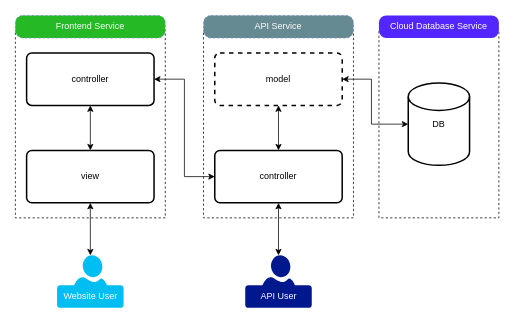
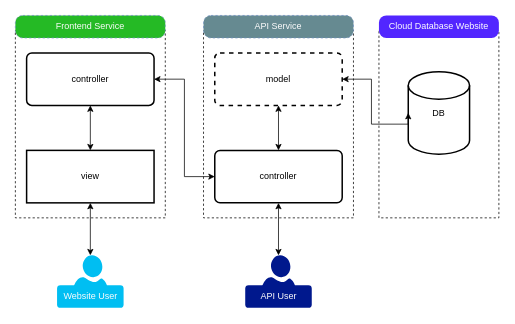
  <mxCell id="0" />
  <mxCell id="1" parent="0" />
  <mxCell id="2" value="" style="rounded=0;whiteSpace=wrap;html=1;dashed=1;" parent="1" vertex="1"><mxGeometry x="271" y="40" width="200" height="250" as="geometry" /></mxCell>
  <mxCell id="3" value="model" style="rounded=1;whiteSpace=wrap;html=1;absoluteArcSize=1;arcSize=14;strokeWidth=2;dashed=1;" parent="1" vertex="1"><mxGeometry x="286" y="70" width="170" height="70" as="geometry" /></mxCell>
  <mxCell id="4" value="controller" style="rounded=1;whiteSpace=wrap;html=1;absoluteArcSize=1;arcSize=14;strokeWidth=2;" parent="1" vertex="1"><mxGeometry x="286" y="200" width="170" height="70" as="geometry" /></mxCell>
  <mxCell id="5" value="" style="endArrow=classic;html=1;exitX=0.5;exitY=0;exitDx=0;exitDy=0;entryX=0.5;entryY=1;entryDx=0;entryDy=0;startArrow=classic;startFill=1;" parent="1" source="4" target="3" edge="1"><mxGeometry width="50" height="50" relative="1" as="geometry"><mxPoint x="225" y="245" as="sourcePoint" /><mxPoint x="296" y="245" as="targetPoint" /></mxGeometry></mxCell>
  <mxCell id="6" value="" style="endArrow=classic;html=1;exitX=0.5;exitY=0;exitDx=0;exitDy=0;entryX=0.5;entryY=1;entryDx=0;entryDy=0;exitPerimeter=0;startArrow=classic;startFill=1;" parent="1" source="7" target="4" edge="1"><mxGeometry width="50" height="50" relative="1" as="geometry"><mxPoint x="370.5" y="340" as="sourcePoint" /><mxPoint x="370.5" y="280" as="targetPoint" /></mxGeometry></mxCell>
  <mxCell id="7" value="" style="aspect=fixed;pointerEvents=1;shadow=0;dashed=0;html=1;strokeColor=none;labelPosition=center;verticalLabelPosition=bottom;verticalAlign=top;align=center;fillColor=#00188D;shape=mxgraph.azure.user" parent="1" vertex="1"><mxGeometry x="347.5" y="340" width="47" height="50" as="geometry" /></mxCell>
  <mxCell id="8" value="" style="verticalLabelPosition=bottom;html=1;verticalAlign=top;align=center;strokeColor=none;fillColor=#00BEF2;shape=mxgraph.azure.user;dashed=1;" parent="1" vertex="1"><mxGeometry x="96.25" y="340" width="47.5" height="50" as="geometry" /></mxCell>
  <mxCell id="9" value="API Service" style="text;html=1;strokeColor=#6c8ebf;align=center;verticalAlign=middle;whiteSpace=wrap;rounded=1;dashed=1;arcSize=33;fontColor=#FCFCFC;fillColor=#668A91;" parent="1" vertex="1"><mxGeometry x="271" y="20" width="200" height="30" as="geometry" /></mxCell>
  <mxCell id="10" value="" style="rounded=0;whiteSpace=wrap;html=1;dashed=1;" parent="1" vertex="1"><mxGeometry x="20" y="40" width="200" height="250" as="geometry" /></mxCell>
  <mxCell id="11" value="controller" style="rounded=1;whiteSpace=wrap;html=1;absoluteArcSize=1;arcSize=14;strokeWidth=2;" parent="1" vertex="1"><mxGeometry x="35" y="70" width="170" height="70" as="geometry" /></mxCell>
- <mxCell id="12" value="view" style="rounded=1;whiteSpace=wrap;html=1;absoluteArcSize=1;arcSize=14;strokeWidth=2;" parent="1" vertex="1"><mxGeometry x="35" y="200" width="170" height="70" as="geometry" /></mxCell>
+ <mxCell id="12" value="view" style="whiteSpace=wrap;html=1;absoluteArcSize=1;arcSize=14;strokeWidth=2;rounded=0;" parent="1" vertex="1"><mxGeometry x="35" y="200" width="170" height="70" as="geometry" /></mxCell>
  <mxCell id="13" value="" style="endArrow=classic;html=1;exitX=0.5;exitY=0;exitDx=0;exitDy=0;entryX=0.5;entryY=1;entryDx=0;entryDy=0;startArrow=classic;startFill=1;" parent="1" source="12" target="11" edge="1"><mxGeometry width="50" height="50" relative="1" as="geometry"><mxPoint x="-26" y="245" as="sourcePoint" /><mxPoint x="45" y="245" as="targetPoint" /></mxGeometry></mxCell>
  <mxCell id="14" value="" style="endArrow=classic;html=1;exitX=0.5;exitY=0;exitDx=0;exitDy=0;entryX=0.5;entryY=1;entryDx=0;entryDy=0;exitPerimeter=0;startArrow=classic;startFill=1;" parent="1" target="12" edge="1"><mxGeometry width="50" height="50" relative="1" as="geometry"><mxPoint x="120" y="340" as="sourcePoint" /><mxPoint x="119.5" y="280" as="targetPoint" /></mxGeometry></mxCell>
  <mxCell id="15" value="Frontend Service" style="text;html=1;strokeColor=#6c8ebf;align=center;verticalAlign=middle;whiteSpace=wrap;rounded=1;dashed=1;arcSize=33;fontColor=#FCFCFC;fillColor=#25BA25;" parent="1" vertex="1"><mxGeometry x="20" y="20" width="200" height="30" as="geometry" /></mxCell>
  <mxCell id="16" value="" style="endArrow=classic;html=1;exitX=1;exitY=0.5;exitDx=0;exitDy=0;entryX=0;entryY=0.5;entryDx=0;entryDy=0;startArrow=classic;startFill=1;rounded=0;edgeStyle=orthogonalEdgeStyle;" parent="1" source="11" target="4" edge="1"><mxGeometry width="50" height="50" relative="1" as="geometry"><mxPoint x="205" y="235" as="sourcePoint" /><mxPoint x="55" y="245" as="targetPoint" /></mxGeometry></mxCell>
  <mxCell id="17" value="" style="group" parent="1" vertex="1" connectable="0"><mxGeometry x="505" y="40" width="160" height="250" as="geometry" /></mxCell>
  <mxCell id="18" value="" style="rounded=0;whiteSpace=wrap;html=1;dashed=1;" parent="17" vertex="1"><mxGeometry width="160" height="250.0" as="geometry" /></mxCell>
- <mxCell id="19" value="DB" style="strokeWidth=2;html=1;shape=mxgraph.flowchart.database;whiteSpace=wrap;" parent="17" vertex="1"><mxGeometry x="39.11" y="70" width="81.78" height="110" as="geometry" /></mxCell>
- <mxCell id="20" value="Cloud Database Service" style="text;html=1;strokeColor=none;align=center;verticalAlign=middle;whiteSpace=wrap;rounded=1;dashed=1;fillColor=#5226FF;fontColor=#FFFFFF;arcSize=33;" parent="1" vertex="1"><mxGeometry x="505" y="20" width="160" height="30" as="geometry" /></mxCell>
+ <mxCell id="19" value="DB" style="strokeWidth=2;html=1;shape=mxgraph.flowchart.database;whiteSpace=wrap;" parent="17" vertex="1"><mxGeometry x="39.11" y="55" width="81.78" height="110" as="geometry" /></mxCell>
+ <mxCell id="20" value="Cloud Database Website" style="text;html=1;strokeColor=none;align=center;verticalAlign=middle;whiteSpace=wrap;rounded=1;dashed=1;fillColor=#5226FF;fontColor=#FFFFFF;arcSize=33;" parent="1" vertex="1"><mxGeometry x="505" y="20" width="160" height="30" as="geometry" /></mxCell>
  <mxCell id="21" value="" style="endArrow=classic;html=1;exitX=1;exitY=0.5;exitDx=0;exitDy=0;entryX=0;entryY=0.5;entryDx=0;entryDy=0;startArrow=classic;startFill=1;rounded=0;edgeStyle=orthogonalEdgeStyle;entryPerimeter=0;" parent="1" source="3" target="19" edge="1"><mxGeometry width="50" height="50" relative="1" as="geometry"><mxPoint x="215" y="115" as="sourcePoint" /><mxPoint x="296" y="245" as="targetPoint" /><Array as="points"><mxPoint x="495" y="105" /><mxPoint x="495" y="165" /></Array></mxGeometry></mxCell>
  <mxCell id="22" value="&lt;font&gt;Website User&lt;/font&gt;" style="text;html=1;align=center;verticalAlign=middle;whiteSpace=wrap;rounded=1;dashed=1;fillColor=#00BEF2;fontColor=#FCFCFC;" parent="1" vertex="1"><mxGeometry x="75.62" y="380" width="88.75" height="30" as="geometry" /></mxCell>
  <mxCell id="23" value="&lt;font&gt;API User&lt;/font&gt;" style="text;html=1;align=center;verticalAlign=middle;whiteSpace=wrap;rounded=1;dashed=1;fillColor=#00188D;fontColor=#FCFCFC;" parent="1" vertex="1"><mxGeometry x="326.63" y="380" width="88.75" height="30" as="geometry" /></mxCell>
